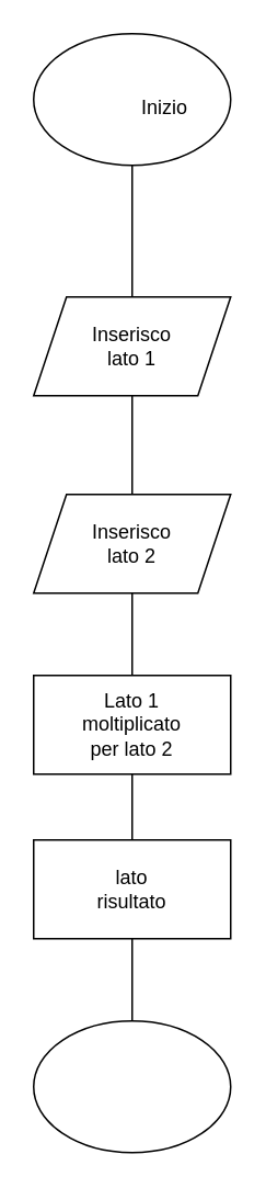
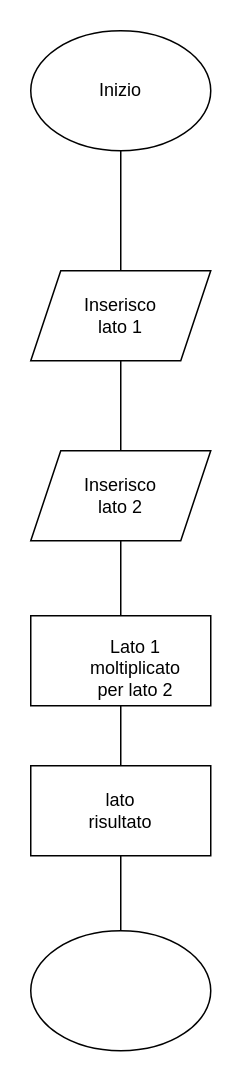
  <mxCell id="0" />
  <mxCell id="1" parent="0" />
  <mxCell id="2" value="" style="ellipse;whiteSpace=wrap;html=1;" parent="1" vertex="1"><mxGeometry x="20" y="20" width="120" height="80" as="geometry" /></mxCell>
  <mxCell id="3" value="" style="endArrow=none;html=1;rounded=0;entryX=0.5;entryY=1;entryDx=0;entryDy=0;" parent="1" target="2" edge="1"><mxGeometry width="50" height="50" relative="1" as="geometry"><mxPoint x="80" y="180" as="sourcePoint" /><mxPoint x="130" y="130" as="targetPoint" /><Array as="points" /></mxGeometry></mxCell>
  <mxCell id="4" value="" style="endArrow=none;html=1;rounded=0;entryX=0.5;entryY=1;entryDx=0;entryDy=0;entryPerimeter=0;exitX=0.5;exitY=0;exitDx=0;exitDy=0;" parent="1" edge="1"><mxGeometry width="50" height="50" relative="1" as="geometry"><mxPoint x="80" y="300" as="sourcePoint" /><mxPoint x="80" y="240" as="targetPoint" /></mxGeometry></mxCell>
  <mxCell id="5" value="Inserisco Lato 2" style="text;html=1;strokeColor=none;fillColor=none;align=center;verticalAlign=middle;whiteSpace=wrap;rounded=0;" parent="1" vertex="1"><mxGeometry x="50" y="315" width="60" height="30" as="geometry" /></mxCell>
  <mxCell id="6" value="" style="shape=parallelogram;perimeter=parallelogramPerimeter;whiteSpace=wrap;html=1;fixedSize=1;" parent="1" vertex="1"><mxGeometry x="20" y="300" width="120" height="60" as="geometry" /></mxCell>
  <mxCell id="7" value="Inserisco lato 2" style="text;html=1;strokeColor=none;fillColor=none;align=center;verticalAlign=middle;whiteSpace=wrap;rounded=0;" parent="1" vertex="1"><mxGeometry x="50" y="315" width="60" height="30" as="geometry" /></mxCell>
  <mxCell id="8" value="" style="shape=parallelogram;perimeter=parallelogramPerimeter;whiteSpace=wrap;html=1;fixedSize=1;" parent="1" vertex="1"><mxGeometry x="20" y="180" width="120" height="60" as="geometry" /></mxCell>
  <mxCell id="9" value="Inserisco lato 1" style="text;html=1;strokeColor=none;fillColor=none;align=center;verticalAlign=middle;whiteSpace=wrap;rounded=0;" parent="1" vertex="1"><mxGeometry x="50" y="195" width="60" height="30" as="geometry" /></mxCell>
  <mxCell id="10" value="" style="rounded=0;whiteSpace=wrap;html=1;" parent="1" vertex="1"><mxGeometry x="20" y="410" width="120" height="60" as="geometry" /></mxCell>
  <mxCell id="11" value="" style="endArrow=none;html=1;rounded=0;exitX=0.5;exitY=0;exitDx=0;exitDy=0;entryX=0.5;entryY=1;entryDx=0;entryDy=0;" parent="1" source="10" target="6" edge="1"><mxGeometry width="50" height="50" relative="1" as="geometry"><mxPoint x="80" y="400" as="sourcePoint" /><mxPoint x="120" y="340" as="targetPoint" /></mxGeometry></mxCell>
- <mxCell id="12" value="Lato 1 moltiplicato per lato 2" style="text;html=1;strokeColor=none;fillColor=none;align=center;verticalAlign=middle;whiteSpace=wrap;rounded=0;" parent="1" vertex="1"><mxGeometry x="50" y="425" width="60" height="30" as="geometry" /></mxCell>
+ <mxCell id="12" value="Lato 1 moltiplicato per lato 2" style="text;html=1;strokeColor=none;fillColor=none;align=center;verticalAlign=middle;whiteSpace=wrap;rounded=0;" parent="1" vertex="1"><mxGeometry x="60" y="430" width="60" height="30" as="geometry" /></mxCell>
  <mxCell id="13" value="" style="endArrow=none;html=1;rounded=0;" parent="1" edge="1"><mxGeometry width="50" height="50" relative="1" as="geometry"><mxPoint x="80" y="520" as="sourcePoint" /><mxPoint x="80" y="470" as="targetPoint" /></mxGeometry></mxCell>
  <mxCell id="14" value="" style="rounded=0;whiteSpace=wrap;html=1;" parent="1" vertex="1"><mxGeometry x="20" y="510" width="120" height="60" as="geometry" /></mxCell>
  <mxCell id="15" value="lato risultato" style="text;html=1;strokeColor=none;fillColor=none;align=center;verticalAlign=middle;whiteSpace=wrap;rounded=0;" parent="1" vertex="1"><mxGeometry x="50" y="525" width="60" height="30" as="geometry" /></mxCell>
  <mxCell id="16" value="" style="endArrow=none;html=1;rounded=0;" parent="1" target="17" edge="1"><mxGeometry width="50" height="50" relative="1" as="geometry"><mxPoint x="80" y="620" as="sourcePoint" /><mxPoint x="80" y="570" as="targetPoint" /></mxGeometry></mxCell>
  <mxCell id="17" value="" style="ellipse;whiteSpace=wrap;html=1;" parent="1" vertex="1"><mxGeometry x="20" y="620" width="120" height="80" as="geometry" /></mxCell>
  <mxCell id="18" value="" style="endArrow=none;html=1;rounded=0;" parent="1" source="17" edge="1"><mxGeometry width="50" height="50" relative="1" as="geometry"><mxPoint x="30" y="620" as="sourcePoint" /><mxPoint x="80" y="570" as="targetPoint" /></mxGeometry></mxCell>
- <mxCell id="19" value="Inizio" style="text;html=1;strokeColor=none;fillColor=none;align=center;verticalAlign=middle;whiteSpace=wrap;rounded=0;" parent="1" vertex="1"><mxGeometry x="70" y="50" width="60" height="30" as="geometry" /></mxCell>
+ <mxCell id="19" value="Inizio" style="text;html=1;strokeColor=none;fillColor=none;align=center;verticalAlign=middle;whiteSpace=wrap;rounded=0;" parent="1" vertex="1"><mxGeometry x="50" y="45" width="60" height="30" as="geometry" /></mxCell>
